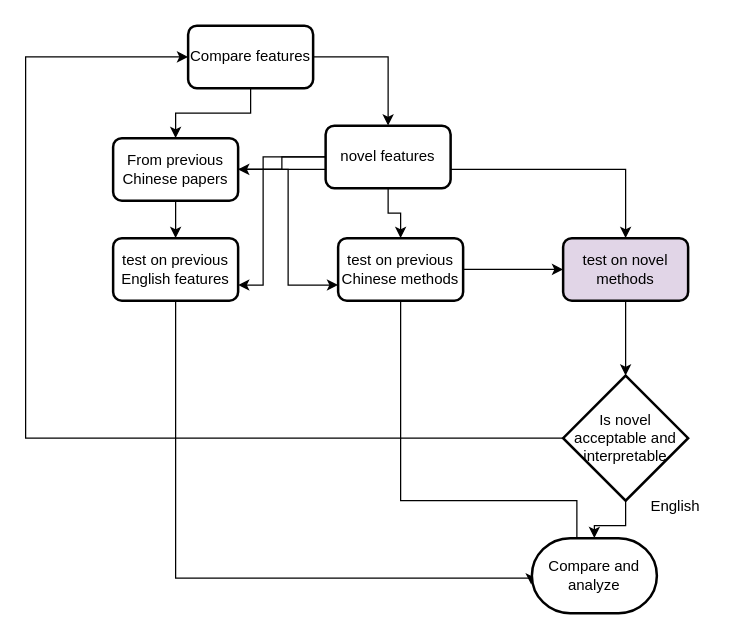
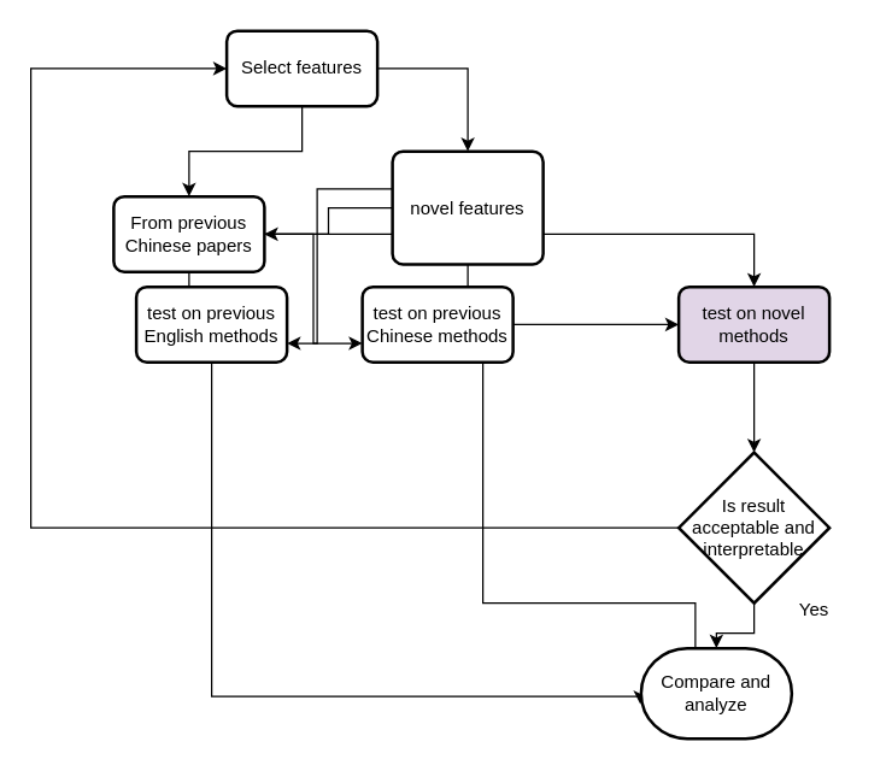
  <mxCell id="0" />
  <mxCell id="1" parent="0" />
  <mxCell id="2" style="edgeStyle=orthogonalEdgeStyle;rounded=0;orthogonalLoop=1;jettySize=auto;html=1;" parent="1" source="4" target="12" edge="1"><mxGeometry relative="1" as="geometry" /></mxCell>
  <mxCell id="3" style="edgeStyle=orthogonalEdgeStyle;rounded=0;orthogonalLoop=1;jettySize=auto;html=1;" parent="1" source="4" target="8" edge="1"><mxGeometry relative="1" as="geometry" /></mxCell>
- <mxCell id="4" value="Compare features" style="rounded=1;whiteSpace=wrap;html=1;absoluteArcSize=1;arcSize=14;strokeWidth=2;" parent="1" vertex="1"><mxGeometry x="150" y="20" width="100" height="50" as="geometry" /></mxCell>
+ <mxCell id="4" value="Select features" style="rounded=1;whiteSpace=wrap;html=1;absoluteArcSize=1;arcSize=14;strokeWidth=2;" parent="1" vertex="1"><mxGeometry x="150" y="20" width="100" height="50" as="geometry" /></mxCell>
  <mxCell id="5" style="edgeStyle=orthogonalEdgeStyle;rounded=0;orthogonalLoop=1;jettySize=auto;html=1;entryX=0.5;entryY=0;entryDx=0;entryDy=0;" parent="1" source="8" target="14" edge="1"><mxGeometry relative="1" as="geometry" /></mxCell>
  <mxCell id="6" style="edgeStyle=orthogonalEdgeStyle;rounded=0;orthogonalLoop=1;jettySize=auto;html=1;entryX=0;entryY=0.75;entryDx=0;entryDy=0;" parent="1" source="8" target="17" edge="1"><mxGeometry relative="1" as="geometry" /></mxCell>
  <mxCell id="7" style="edgeStyle=orthogonalEdgeStyle;rounded=0;orthogonalLoop=1;jettySize=auto;html=1;entryX=0.5;entryY=0;entryDx=0;entryDy=0;" parent="1" source="8" target="22" edge="1"><mxGeometry relative="1" as="geometry" /></mxCell>
- <mxCell id="8" value="From previous Chinese papers" style="rounded=1;whiteSpace=wrap;html=1;absoluteArcSize=1;arcSize=14;strokeWidth=2;" parent="1" vertex="1"><mxGeometry x="90" y="110" width="100" height="50" as="geometry" /></mxCell>
+ <mxCell id="8" value="From previous Chinese papers" style="rounded=1;whiteSpace=wrap;html=1;absoluteArcSize=1;arcSize=14;strokeWidth=2;" parent="1" vertex="1"><mxGeometry x="75" y="130" width="100" height="50" as="geometry" /></mxCell>
  <mxCell id="9" style="edgeStyle=orthogonalEdgeStyle;rounded=0;orthogonalLoop=1;jettySize=auto;html=1;entryX=0.5;entryY=0;entryDx=0;entryDy=0;" parent="1" source="12" target="17" edge="1"><mxGeometry relative="1" as="geometry" /></mxCell>
  <mxCell id="10" style="edgeStyle=orthogonalEdgeStyle;rounded=0;orthogonalLoop=1;jettySize=auto;html=1;entryX=1;entryY=0.75;entryDx=0;entryDy=0;" parent="1" source="12" target="14" edge="1"><mxGeometry relative="1" as="geometry"><Array as="points"><mxPoint x="210" y="125" /><mxPoint x="210" y="228" /></Array></mxGeometry></mxCell>
  <mxCell id="11" style="edgeStyle=orthogonalEdgeStyle;rounded=0;orthogonalLoop=1;jettySize=auto;html=1;" parent="1" source="12" target="8" edge="1"><mxGeometry relative="1" as="geometry" /></mxCell>
- <mxCell id="12" value="novel features" style="rounded=1;whiteSpace=wrap;html=1;absoluteArcSize=1;arcSize=14;strokeWidth=2;" parent="1" vertex="1"><mxGeometry x="260" y="100" width="100" height="50" as="geometry" /></mxCell>
+ <mxCell id="12" value="novel features" style="rounded=1;whiteSpace=wrap;html=1;absoluteArcSize=1;arcSize=14;strokeWidth=2;" parent="1" vertex="1"><mxGeometry x="260" y="100" width="100" height="75" as="geometry" /></mxCell>
  <mxCell id="13" style="edgeStyle=orthogonalEdgeStyle;rounded=0;orthogonalLoop=1;jettySize=auto;html=1;entryX=-0.006;entryY=0.618;entryDx=0;entryDy=0;entryPerimeter=0;" parent="1" source="14" target="23" edge="1"><mxGeometry relative="1" as="geometry"><Array as="points"><mxPoint x="140" y="462" /></Array></mxGeometry></mxCell>
- <mxCell id="14" value="test on previous English features" style="rounded=1;whiteSpace=wrap;html=1;absoluteArcSize=1;arcSize=14;strokeWidth=2;" parent="1" vertex="1"><mxGeometry x="90" y="190" width="100" height="50" as="geometry" /></mxCell>
+ <mxCell id="14" value="test on previous English methods" style="rounded=1;whiteSpace=wrap;html=1;absoluteArcSize=1;arcSize=14;strokeWidth=2;" parent="1" vertex="1"><mxGeometry x="90" y="190" width="100" height="50" as="geometry" /></mxCell>
  <mxCell id="15" value="" style="edgeStyle=orthogonalEdgeStyle;rounded=0;orthogonalLoop=1;jettySize=auto;html=1;" parent="1" source="17" target="22" edge="1"><mxGeometry relative="1" as="geometry" /></mxCell>
  <mxCell id="16" style="edgeStyle=orthogonalEdgeStyle;rounded=0;orthogonalLoop=1;jettySize=auto;html=1;entryX=0.11;entryY=0.11;entryDx=0;entryDy=0;entryPerimeter=0;" parent="1" source="17" target="23" edge="1"><mxGeometry relative="1" as="geometry"><Array as="points"><mxPoint x="320" y="400" /><mxPoint x="461" y="400" /></Array></mxGeometry></mxCell>
- <mxCell id="17" value="test on previous Chinese methods" style="rounded=1;whiteSpace=wrap;html=1;absoluteArcSize=1;arcSize=14;strokeWidth=2;" parent="1" vertex="1"><mxGeometry x="270" y="190" width="100" height="50" as="geometry" /></mxCell>
+ <mxCell id="17" value="test on previous Chinese methods" style="rounded=1;whiteSpace=wrap;html=1;absoluteArcSize=1;arcSize=14;strokeWidth=2;" parent="1" vertex="1"><mxGeometry x="240" y="190" width="100" height="50" as="geometry" /></mxCell>
  <mxCell id="18" style="edgeStyle=orthogonalEdgeStyle;rounded=0;orthogonalLoop=1;jettySize=auto;html=1;entryX=0;entryY=0.5;entryDx=0;entryDy=0;" parent="1" source="20" target="4" edge="1"><mxGeometry relative="1" as="geometry"><Array as="points"><mxPoint x="20" y="350" /><mxPoint x="20" y="45" /></Array></mxGeometry></mxCell>
  <mxCell id="19" style="edgeStyle=orthogonalEdgeStyle;rounded=0;orthogonalLoop=1;jettySize=auto;html=1;" parent="1" source="20" target="23" edge="1"><mxGeometry relative="1" as="geometry" /></mxCell>
- <mxCell id="20" value="Is novel acceptable and interpretable" style="strokeWidth=2;html=1;shape=mxgraph.flowchart.decision;whiteSpace=wrap;" parent="1" vertex="1"><mxGeometry x="450" y="300" width="100" height="100" as="geometry" /></mxCell>
+ <mxCell id="20" value="Is result acceptable and interpretable" style="strokeWidth=2;html=1;shape=mxgraph.flowchart.decision;whiteSpace=wrap;" parent="1" vertex="1"><mxGeometry x="450" y="300" width="100" height="100" as="geometry" /></mxCell>
  <mxCell id="21" style="edgeStyle=orthogonalEdgeStyle;rounded=0;orthogonalLoop=1;jettySize=auto;html=1;entryX=0.5;entryY=0;entryDx=0;entryDy=0;entryPerimeter=0;" parent="1" source="22" target="20" edge="1"><mxGeometry relative="1" as="geometry" /></mxCell>
  <mxCell id="22" value="test on novel methods" style="rounded=1;whiteSpace=wrap;html=1;absoluteArcSize=1;arcSize=14;strokeWidth=2;fillColor=#e1d5e7;" parent="1" vertex="1"><mxGeometry x="450" y="190" width="100" height="50" as="geometry" /></mxCell>
  <mxCell id="23" value="Compare and analyze" style="strokeWidth=2;html=1;shape=mxgraph.flowchart.terminator;whiteSpace=wrap;" parent="1" vertex="1"><mxGeometry x="425" y="430" width="100" height="60" as="geometry" /></mxCell>
- <mxCell id="24" value="English" style="text;html=1;strokeColor=none;fillColor=none;align=center;verticalAlign=middle;whiteSpace=wrap;rounded=0;" parent="1" vertex="1"><mxGeometry x="510" y="390" width="60" height="30" as="geometry" /></mxCell>
+ <mxCell id="24" value="Yes" style="text;html=1;strokeColor=none;fillColor=none;align=center;verticalAlign=middle;whiteSpace=wrap;rounded=0;" parent="1" vertex="1"><mxGeometry x="510" y="390" width="60" height="30" as="geometry" /></mxCell>
